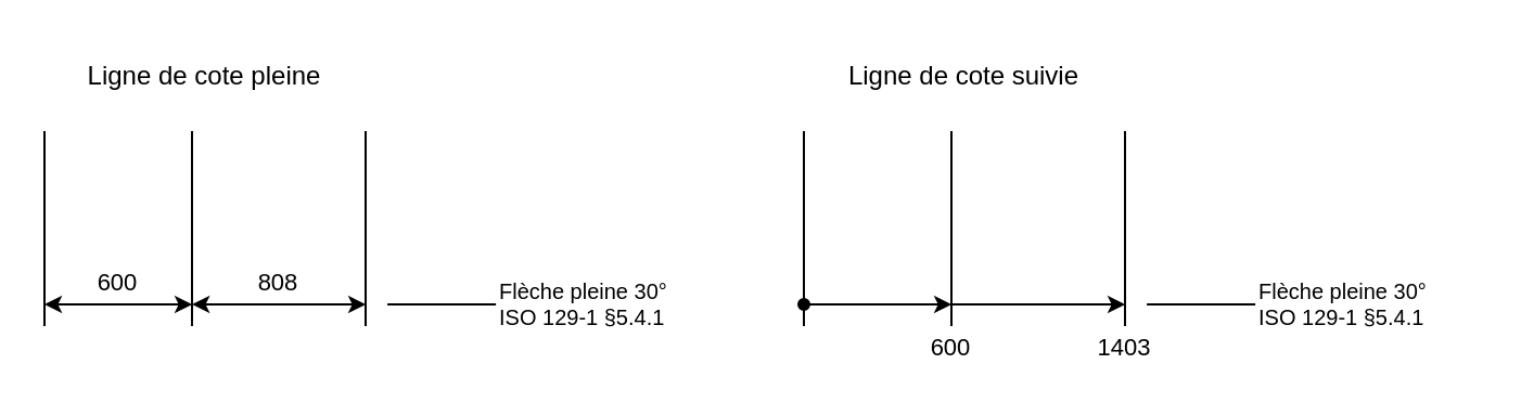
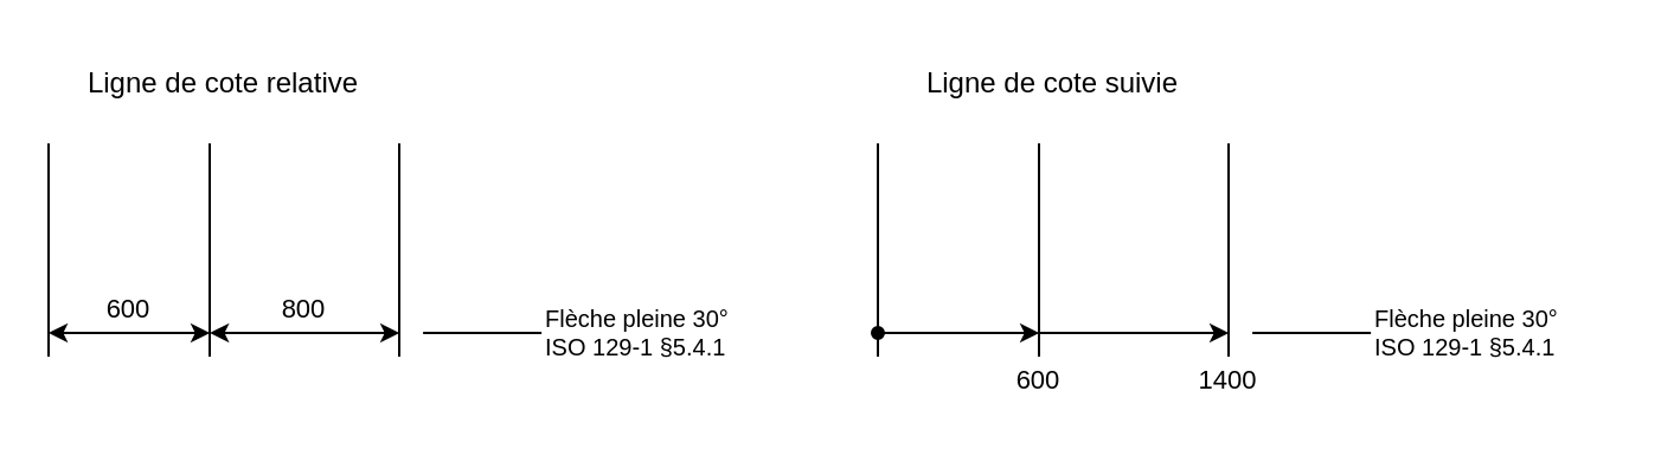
  <mxCell id="0" />
  <mxCell id="1" parent="0" />
  <mxCell id="2" value="" style="endArrow=classic;startArrow=classic;html=1;rounded=0;strokeWidth=1;fontFamily=Helvetica;fontSize=15;fontColor=#FF0000;startSize=5;endSize=5;jumpStyle=none;sourcePerimeterSpacing=0;" edge="1" parent="1"><mxGeometry width="50" height="50" relative="1" as="geometry"><mxPoint x="88.06" y="140" as="sourcePoint" /><mxPoint x="168.06" y="140" as="targetPoint" /></mxGeometry></mxCell>
  <mxCell id="3" value="" style="endArrow=none;html=1;rounded=0;strokeWidth=1;fontFamily=Helvetica;fontSize=15;fontColor=#FF0000;startSize=5;endSize=5;sourcePerimeterSpacing=0;jumpStyle=none;" edge="1" parent="1"><mxGeometry width="50" height="50" relative="1" as="geometry"><mxPoint x="168" y="150" as="sourcePoint" /><mxPoint x="168" y="60" as="targetPoint" /></mxGeometry></mxCell>
  <mxCell id="4" value="" style="endArrow=none;html=1;rounded=0;strokeWidth=1;fontFamily=Helvetica;fontSize=15;fontColor=#FF0000;startSize=5;endSize=5;sourcePerimeterSpacing=0;jumpStyle=none;" edge="1" parent="1"><mxGeometry width="50" height="50" relative="1" as="geometry"><mxPoint x="88" y="150" as="sourcePoint" /><mxPoint x="88" y="60" as="targetPoint" /></mxGeometry></mxCell>
- <mxCell id="5" value="808" style="text;html=1;strokeColor=none;fillColor=none;align=center;verticalAlign=middle;whiteSpace=wrap;rounded=0;fillStyle=auto;fontFamily=Helvetica;fontSize=11;fontColor=#000000;" vertex="1" parent="1"><mxGeometry x="88.06" y="120" width="80" height="20" as="geometry" /></mxCell>
+ <mxCell id="5" value="800" style="text;html=1;strokeColor=none;fillColor=none;align=center;verticalAlign=middle;whiteSpace=wrap;rounded=0;fillStyle=auto;fontFamily=Helvetica;fontSize=11;fontColor=#000000;" vertex="1" parent="1"><mxGeometry x="88.06" y="120" width="80" height="20" as="geometry" /></mxCell>
  <mxCell id="6" style="edgeStyle=none;rounded=0;jumpStyle=none;orthogonalLoop=1;jettySize=auto;html=1;strokeWidth=1;fontFamily=Helvetica;fontSize=11;fontColor=#000000;endArrow=none;endFill=0;startSize=5;endSize=5;sourcePerimeterSpacing=0;" edge="1" parent="1" source="7"><mxGeometry relative="1" as="geometry"><mxPoint x="178.06" y="140" as="targetPoint" /></mxGeometry></mxCell>
  <mxCell id="7" value="Flèche pleine 30°&lt;br&gt;ISO 129-1 §5.4.1" style="text;html=1;align=left;verticalAlign=middle;resizable=0;points=[];autosize=1;strokeColor=none;fillColor=none;fontSize=10;fontFamily=Helvetica;" vertex="1" parent="1"><mxGeometry x="228.06" y="120" width="100" height="40" as="geometry" /></mxCell>
- <mxCell id="8" value="Ligne de cote pleine" style="text;strokeColor=none;align=center;fillColor=none;html=1;verticalAlign=middle;whiteSpace=wrap;rounded=0;" vertex="1" parent="1"><mxGeometry x="20" y="20" width="148.06" height="30" as="geometry" /></mxCell>
+ <mxCell id="8" value="Ligne de cote relative" style="text;strokeColor=none;align=center;fillColor=none;html=1;verticalAlign=middle;whiteSpace=wrap;rounded=0;" vertex="1" parent="1"><mxGeometry x="20" y="20" width="148.06" height="30" as="geometry" /></mxCell>
  <mxCell id="9" value="" style="endArrow=classic;startArrow=classic;html=1;rounded=0;strokeWidth=1;fontFamily=Helvetica;fontSize=15;fontColor=#FF0000;startSize=5;endSize=5;jumpStyle=none;sourcePerimeterSpacing=0;exitX=0;exitY=1;exitDx=0;exitDy=0;" edge="1" parent="1" source="11"><mxGeometry width="50" height="50" relative="1" as="geometry"><mxPoint x="8.06" y="140" as="sourcePoint" /><mxPoint x="88.06" y="140" as="targetPoint" /></mxGeometry></mxCell>
  <mxCell id="10" value="" style="endArrow=none;html=1;rounded=0;strokeWidth=1;fontFamily=Helvetica;fontSize=15;fontColor=#FF0000;startSize=5;endSize=5;sourcePerimeterSpacing=0;jumpStyle=none;" edge="1" parent="1"><mxGeometry width="50" height="50" relative="1" as="geometry"><mxPoint x="20" y="150" as="sourcePoint" /><mxPoint x="20" y="60" as="targetPoint" /></mxGeometry></mxCell>
  <mxCell id="11" value="600" style="text;html=1;strokeColor=none;fillColor=none;align=center;verticalAlign=middle;whiteSpace=wrap;rounded=0;fillStyle=auto;fontFamily=Helvetica;fontSize=11;fontColor=#000000;" vertex="1" parent="1"><mxGeometry x="20" y="120" width="68.06" height="20" as="geometry" /></mxCell>
  <mxCell id="12" value="" style="endArrow=classic;startArrow=none;html=1;rounded=0;strokeWidth=1;fontFamily=Helvetica;fontSize=15;fontColor=#FF0000;startSize=5;endSize=5;jumpStyle=none;sourcePerimeterSpacing=0;startFill=0;" edge="1" parent="1"><mxGeometry width="50" height="50" relative="1" as="geometry"><mxPoint x="438.06" y="140" as="sourcePoint" /><mxPoint x="518.06" y="140" as="targetPoint" /></mxGeometry></mxCell>
  <mxCell id="13" value="" style="endArrow=none;html=1;rounded=0;strokeWidth=1;fontFamily=Helvetica;fontSize=15;fontColor=#FF0000;startSize=5;endSize=5;sourcePerimeterSpacing=0;jumpStyle=none;" edge="1" parent="1"><mxGeometry width="50" height="50" relative="1" as="geometry"><mxPoint x="518" y="150" as="sourcePoint" /><mxPoint x="518" y="60" as="targetPoint" /></mxGeometry></mxCell>
  <mxCell id="14" value="" style="endArrow=none;html=1;rounded=0;strokeWidth=1;fontFamily=Helvetica;fontSize=15;fontColor=#FF0000;startSize=5;endSize=5;sourcePerimeterSpacing=0;jumpStyle=none;" edge="1" parent="1"><mxGeometry width="50" height="50" relative="1" as="geometry"><mxPoint x="438" y="150" as="sourcePoint" /><mxPoint x="438" y="60" as="targetPoint" /></mxGeometry></mxCell>
- <mxCell id="15" value="1403" style="text;html=1;strokeColor=none;fillColor=none;align=center;verticalAlign=middle;whiteSpace=wrap;rounded=0;fillStyle=auto;fontFamily=Helvetica;fontSize=11;fontColor=#000000;" vertex="1" parent="1"><mxGeometry x="478" y="150" width="80" height="20" as="geometry" /></mxCell>
+ <mxCell id="15" value="1400" style="text;html=1;strokeColor=none;fillColor=none;align=center;verticalAlign=middle;whiteSpace=wrap;rounded=0;fillStyle=auto;fontFamily=Helvetica;fontSize=11;fontColor=#000000;" vertex="1" parent="1"><mxGeometry x="478" y="150" width="80" height="20" as="geometry" /></mxCell>
  <mxCell id="16" style="edgeStyle=none;rounded=0;jumpStyle=none;orthogonalLoop=1;jettySize=auto;html=1;strokeWidth=1;fontFamily=Helvetica;fontSize=11;fontColor=#000000;endArrow=none;endFill=0;startSize=5;endSize=5;sourcePerimeterSpacing=0;" edge="1" parent="1" source="17"><mxGeometry relative="1" as="geometry"><mxPoint x="528.06" y="140" as="targetPoint" /></mxGeometry></mxCell>
  <mxCell id="17" value="Flèche pleine 30°&lt;br&gt;ISO 129-1 §5.4.1" style="text;html=1;align=left;verticalAlign=middle;resizable=0;points=[];autosize=1;strokeColor=none;fillColor=none;fontSize=10;fontFamily=Helvetica;" vertex="1" parent="1"><mxGeometry x="578.06" y="120" width="100" height="40" as="geometry" /></mxCell>
  <mxCell id="18" value="Ligne de cote suivie" style="text;strokeColor=none;align=center;fillColor=none;html=1;verticalAlign=middle;whiteSpace=wrap;rounded=0;" vertex="1" parent="1"><mxGeometry x="370" y="20" width="148.06" height="30" as="geometry" /></mxCell>
  <mxCell id="19" value="" style="endArrow=classic;startArrow=oval;html=1;rounded=0;strokeWidth=1;fontFamily=Helvetica;fontSize=15;fontColor=#FF0000;startSize=5;endSize=5;jumpStyle=none;sourcePerimeterSpacing=0;startFill=1;" edge="1" parent="1"><mxGeometry width="50" height="50" relative="1" as="geometry"><mxPoint x="370" y="140" as="sourcePoint" /><mxPoint x="438.06" y="140" as="targetPoint" /></mxGeometry></mxCell>
  <mxCell id="20" value="" style="endArrow=none;html=1;rounded=0;strokeWidth=1;fontFamily=Helvetica;fontSize=15;fontColor=#FF0000;startSize=5;endSize=5;sourcePerimeterSpacing=0;jumpStyle=none;" edge="1" parent="1"><mxGeometry width="50" height="50" relative="1" as="geometry"><mxPoint x="370" y="150" as="sourcePoint" /><mxPoint x="370" y="60" as="targetPoint" /></mxGeometry></mxCell>
  <mxCell id="21" value="600" style="text;html=1;strokeColor=none;fillColor=none;align=center;verticalAlign=middle;whiteSpace=wrap;rounded=0;fillStyle=auto;fontFamily=Helvetica;fontSize=11;fontColor=#000000;" vertex="1" parent="1"><mxGeometry x="408" y="150" width="60" height="20" as="geometry" /></mxCell>
